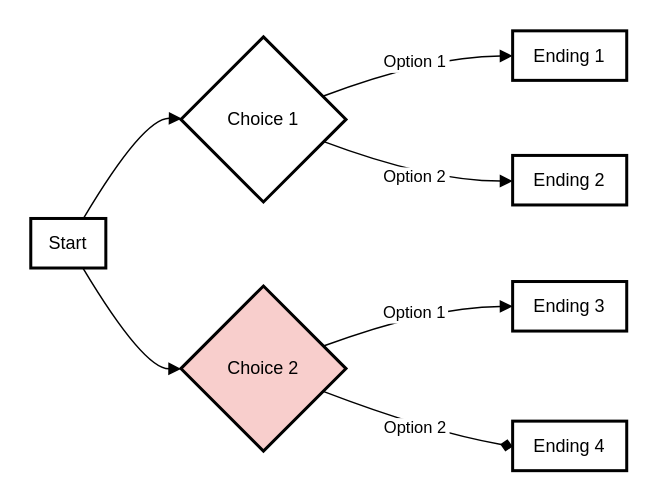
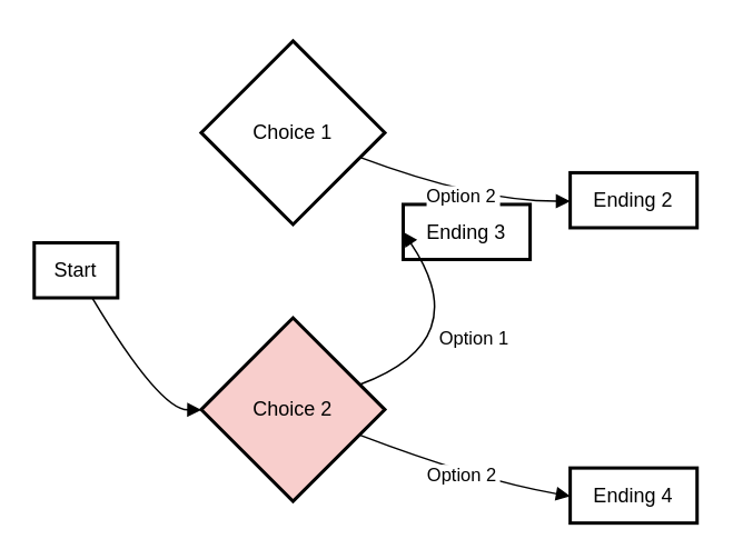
  <mxCell id="0" />
  <mxCell id="1" parent="0" />
  <mxCell id="2" value="Start" style="whiteSpace=wrap;strokeWidth=2;" vertex="1" parent="1"><mxGeometry y="145" width="50" height="33" as="geometry" x="20" /></mxCell>
  <mxCell id="3" value="Choice 1" style="rhombus;strokeWidth=2;whiteSpace=wrap;" vertex="1" parent="1"><mxGeometry x="120" y="24" width="110" height="110" as="geometry" /></mxCell>
- <mxCell id="4" value="Ending 1" style="whiteSpace=wrap;strokeWidth=2;" vertex="1" parent="1"><mxGeometry x="341" width="76" height="33" as="geometry" y="20" /></mxCell>
  <mxCell id="5" value="Ending 2" style="whiteSpace=wrap;strokeWidth=2;" vertex="1" parent="1"><mxGeometry x="341" y="103" width="76" height="33" as="geometry" /></mxCell>
  <mxCell id="6" value="Choice 2" style="rhombus;strokeWidth=2;whiteSpace=wrap;fillColor=#f8cecc;" vertex="1" parent="1"><mxGeometry x="120" y="190" width="110" height="110" as="geometry" /></mxCell>
- <mxCell id="7" value="Ending 3" style="whiteSpace=wrap;strokeWidth=2;" vertex="1" parent="1"><mxGeometry x="341" y="187" width="76" height="33" as="geometry" /></mxCell>
+ <mxCell id="7" value="Ending 3" style="whiteSpace=wrap;strokeWidth=2;" vertex="1" parent="1"><mxGeometry x="241" y="122" width="76" height="33" as="geometry" /></mxCell>
  <mxCell id="8" value="Ending 4" style="whiteSpace=wrap;strokeWidth=2;" vertex="1" parent="1"><mxGeometry x="341" y="280" width="76" height="33" as="geometry" /></mxCell>
- <mxCell id="9" value="" style="curved=1;startArrow=none;endArrow=block;exitX=0.701;exitY=0.003;entryX=0.001;entryY=0.495;" edge="1" parent="1" source="2" target="3"><mxGeometry relative="1" as="geometry"><Array as="points"><mxPoint x="95" y="78" /></Array></mxGeometry></mxCell>
- <mxCell id="10" value="Option 1" style="curved=1;startArrow=none;endArrow=block;exitX=0.998;exitY=0.306;entryX=0.002;entryY=0.506;" edge="1" parent="1" source="3" target="4"><mxGeometry relative="1" as="geometry"><Array as="points"><mxPoint x="285" y="37" /></Array></mxGeometry></mxCell>
  <mxCell id="11" value="Option 2" style="curved=1;startArrow=none;endArrow=block;exitX=0.998;exitY=0.683;entryX=0.002;entryY=0.518;" edge="1" parent="1" source="3" target="5"><mxGeometry relative="1" as="geometry"><Array as="points"><mxPoint x="285" y="120" /></Array></mxGeometry></mxCell>
  <mxCell id="12" value="" style="curved=1;startArrow=none;endArrow=block;exitX=0.701;exitY=1.015;entryX=0.001;entryY=0.502;" edge="1" parent="1" source="2" target="6"><mxGeometry relative="1" as="geometry"><Array as="points"><mxPoint x="95" y="245" /></Array></mxGeometry></mxCell>
  <mxCell id="13" value="Option 1" style="curved=1;startArrow=none;endArrow=block;exitX=0.998;exitY=0.313;entryX=0.002;entryY=0.5;" edge="1" parent="1" source="6" target="7"><mxGeometry relative="1" as="geometry"><Array as="points"><mxPoint x="285" y="204" /></Array></mxGeometry></mxCell>
- <mxCell id="14" value="Option 2" style="curved=1;startArrow=none;endArrow=diamond;exitX=0.998;exitY=0.69;entryX=-0.001;entryY=0.512;" edge="1" parent="1" source="6" target="8"><mxGeometry relative="1" as="geometry"><Array as="points"><mxPoint x="285" y="287" /></Array></mxGeometry></mxCell>
+ <mxCell id="14" value="Option 2" style="curved=1;startArrow=none;endArrow=block;exitX=0.998;exitY=0.69;entryX=-0.001;entryY=0.512;" edge="1" parent="1" source="6" target="8"><mxGeometry relative="1" as="geometry"><Array as="points"><mxPoint x="285" y="287" /></Array></mxGeometry></mxCell>
